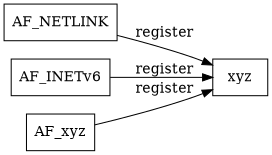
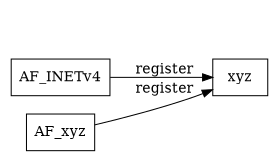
  digraph {
    rankdir=LR
    node [shape=box]
    n1 [label=xyz]
-   AF_NETLINK
-   AF_INETv6
+   AF_INETv6 [label=AF_INETv4]
    AF_xyz
-   AF_NETLINK -> n1 [label=register]
    AF_INETv6 -> n1 [label=register]
    AF_xyz -> n1 [label=register]
  }
